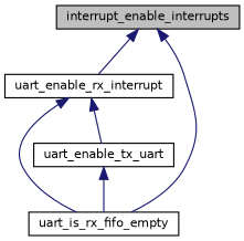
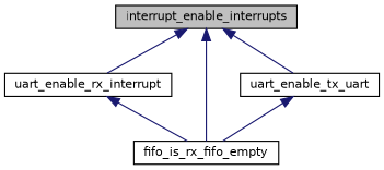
  digraph {
    rankdir=TB
    node [color=black fillcolor=white fontname=Helvetica fontsize=10 shape=record style=filled]
    edge [color=midnightblue dir=back fontname=Helvetica fontsize=10 labelfontname=Helvetica labelfontsize=10 style=solid]
    n1 [fillcolor=grey75 fontcolor=black height=0.2 label=interrupt_enable_interrupts width=0.4]
    n2 [height=0.2 label=uart_enable_rx_interrupt width=0.4]
-   n3 [height=0.2 label=uart_is_rx_fifo_empty width=0.4]
+   n3 [height=0.2 label=fifo_is_rx_fifo_empty width=0.4]
    n4 [height=0.2 label=uart_enable_tx_uart width=0.4]
    n1 -> n2
    n1 -> n3
-   n2 -> n4
+   n1 -> n4
    n2 -> n3
    n4 -> n3
  }
